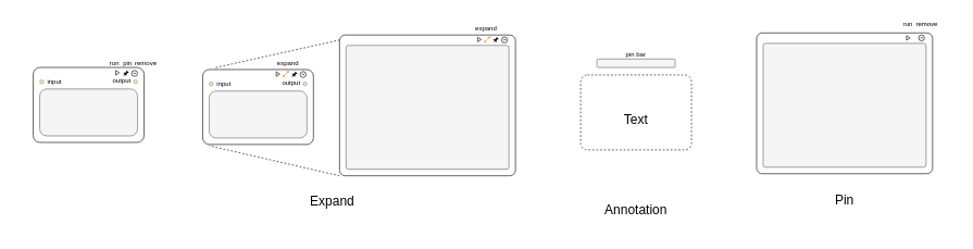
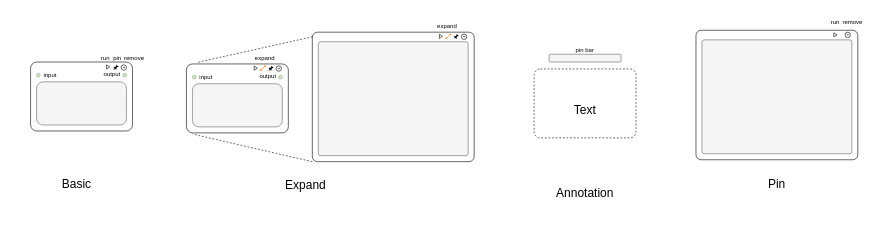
  <mxCell id="0" />
  <mxCell id="1" parent="0" />
  <mxCell id="2" value="" style="rounded=0;whiteSpace=wrap;html=1;fontSize=16;strokeColor=none;" vertex="1" parent="1"><mxGeometry y="20" width="1450" height="340" as="geometry" x="20" /></mxCell>
  <mxCell id="3" value="" style="rounded=1;whiteSpace=wrap;html=1;arcSize=9;dashed=1;" vertex="1" parent="1"><mxGeometry x="890" y="114.5" width="170" height="115" as="geometry" /></mxCell>
  <mxCell id="4" value="" style="rounded=1;whiteSpace=wrap;html=1;arcSize=9;" vertex="1" parent="1"><mxGeometry x="50" y="103" width="170" height="115" as="geometry" /></mxCell>
  <mxCell id="5" value="" style="rounded=1;whiteSpace=wrap;html=1;fillColor=#f5f5f5;fontColor=#333333;strokeColor=#666666;" vertex="1" parent="1"><mxGeometry x="60" y="136" width="150" height="72" as="geometry" /></mxCell>
+ <mxCell id="6" value="&lt;font style=&quot;font-size: 20px;&quot;&gt;Basic&lt;/font&gt;" style="text;html=1;strokeColor=none;fillColor=none;align=center;verticalAlign=middle;whiteSpace=wrap;rounded=0;" vertex="1" parent="1"><mxGeometry x="72" y="290" width="110" height="30" as="geometry" /></mxCell>
  <mxCell id="7" value="" style="ellipse;whiteSpace=wrap;html=1;aspect=fixed;fillColor=#d5e8d4;strokeColor=#82b366;" vertex="1" parent="1"><mxGeometry x="60" y="122" width="6" height="6" as="geometry" /></mxCell>
  <mxCell id="8" value="" style="ellipse;whiteSpace=wrap;html=1;aspect=fixed;fillColor=#d5e8d4;strokeColor=#82b366;" vertex="1" parent="1"><mxGeometry x="204" y="122" width="6" height="6" as="geometry" /></mxCell>
  <mxCell id="9" value="&lt;font style=&quot;font-size: 10px;&quot;&gt;input&lt;/font&gt;" style="text;html=1;strokeColor=none;fillColor=none;align=left;verticalAlign=middle;whiteSpace=wrap;rounded=0;" vertex="1" parent="1"><mxGeometry x="70" y="110" width="30" height="30" as="geometry" /></mxCell>
  <mxCell id="10" value="&lt;span style=&quot;font-size: 10px;&quot;&gt;output&lt;/span&gt;" style="text;html=1;strokeColor=none;fillColor=none;align=right;verticalAlign=middle;whiteSpace=wrap;rounded=0;" vertex="1" parent="1"><mxGeometry x="172" y="108" width="30" height="30" as="geometry" /></mxCell>
  <mxCell id="11" value="" style="rounded=1;whiteSpace=wrap;html=1;arcSize=9;" vertex="1" parent="1"><mxGeometry x="310" y="106.17" width="170" height="115" as="geometry" /></mxCell>
  <mxCell id="12" value="" style="rounded=1;whiteSpace=wrap;html=1;fillColor=#f5f5f5;fontColor=#333333;strokeColor=#666666;" vertex="1" parent="1"><mxGeometry x="320" y="139.17" width="150" height="72" as="geometry" /></mxCell>
  <mxCell id="13" value="" style="ellipse;whiteSpace=wrap;html=1;aspect=fixed;fillColor=#d5e8d4;strokeColor=#82b366;" vertex="1" parent="1"><mxGeometry x="320" y="125.17" width="6" height="6" as="geometry" /></mxCell>
  <mxCell id="14" value="" style="ellipse;whiteSpace=wrap;html=1;aspect=fixed;fillColor=#d5e8d4;strokeColor=#82b366;" vertex="1" parent="1"><mxGeometry x="464" y="125.17" width="6" height="6" as="geometry" /></mxCell>
  <mxCell id="15" value="&lt;font style=&quot;font-size: 10px;&quot;&gt;input&lt;/font&gt;" style="text;html=1;strokeColor=none;fillColor=none;align=left;verticalAlign=middle;whiteSpace=wrap;rounded=0;" vertex="1" parent="1"><mxGeometry x="330" y="113.17" width="30" height="30" as="geometry" /></mxCell>
  <mxCell id="16" style="edgeStyle=none;html=1;exitX=0.75;exitY=0;exitDx=0;exitDy=0;fontSize=10;startSize=1;endSize=1;" edge="1" parent="1" source="17"><mxGeometry relative="1" as="geometry"><mxPoint x="454.5" y="111.087" as="targetPoint" /></mxGeometry></mxCell>
  <mxCell id="17" value="&lt;span style=&quot;font-size: 10px;&quot;&gt;output&lt;/span&gt;" style="text;html=1;strokeColor=none;fillColor=none;align=right;verticalAlign=middle;whiteSpace=wrap;rounded=0;" vertex="1" parent="1"><mxGeometry x="432" y="111.17" width="30" height="30" as="geometry" /></mxCell>
  <mxCell id="18" value="" style="rounded=1;whiteSpace=wrap;html=1;arcSize=4;" vertex="1" parent="1"><mxGeometry x="520" y="53.17" width="270" height="216" as="geometry" /></mxCell>
  <mxCell id="19" value="" style="rounded=1;whiteSpace=wrap;html=1;fillColor=#f5f5f5;fontColor=#333333;strokeColor=#666666;arcSize=2;" vertex="1" parent="1"><mxGeometry x="530" y="69.17" width="250" height="190" as="geometry" /></mxCell>
  <mxCell id="20" value="" style="triangle;whiteSpace=wrap;html=1;fontSize=10;" vertex="1" parent="1"><mxGeometry x="176.75" y="107.67" width="5.25" height="7" as="geometry" /></mxCell>
  <mxCell id="21" value="" style="sketch=0;pointerEvents=1;shadow=0;dashed=0;html=1;strokeColor=none;fillColor=#000000;labelPosition=center;verticalLabelPosition=bottom;verticalAlign=top;outlineConnect=0;align=center;shape=mxgraph.office.concepts.pin;fontSize=10;rotation=45;" vertex="1" parent="1"><mxGeometry x="188.41" y="107.67" width="6" height="10.25" as="geometry" /></mxCell>
  <mxCell id="22" value="" style="group" vertex="1" connectable="0" parent="1"><mxGeometry x="201" y="107.67" width="9" height="9" as="geometry" /></mxCell>
  <mxCell id="23" value="" style="ellipse;whiteSpace=wrap;html=1;aspect=fixed;fontSize=10;fillColor=none;" vertex="1" parent="22"><mxGeometry width="9" height="9" as="geometry" /></mxCell>
  <mxCell id="24" value="" style="endArrow=none;html=1;fontSize=10;startSize=1;endSize=1;" edge="1" parent="22"><mxGeometry width="50" height="50" relative="1" as="geometry"><mxPoint x="2.739" y="4.277" as="sourcePoint" /><mxPoint x="6.652" y="4.304" as="targetPoint" /></mxGeometry></mxCell>
  <mxCell id="25" value="" style="group" vertex="1" connectable="0" parent="1"><mxGeometry x="423" y="108.17" width="45.62" height="12.04" as="geometry" /></mxCell>
  <mxCell id="26" value="" style="triangle;whiteSpace=wrap;html=1;fontSize=10;" vertex="1" parent="25"><mxGeometry y="1.5" width="5.25" height="7" as="geometry" /></mxCell>
  <mxCell id="27" value="" style="endArrow=classic;startArrow=classic;html=1;fontSize=10;endSize=1;startSize=1;strokeColor=#FF8000;" edge="1" parent="25"><mxGeometry width="50" height="50" relative="1" as="geometry"><mxPoint x="9.62" y="10" as="sourcePoint" /><mxPoint x="19.62" as="targetPoint" /></mxGeometry></mxCell>
  <mxCell id="28" value="" style="sketch=0;pointerEvents=1;shadow=0;dashed=0;html=1;strokeColor=none;fillColor=#000000;labelPosition=center;verticalLabelPosition=bottom;verticalAlign=top;outlineConnect=0;align=center;shape=mxgraph.office.concepts.pin;fontSize=10;rotation=45;" vertex="1" parent="25"><mxGeometry x="24.03" y="1.17" width="6" height="10.25" as="geometry" /></mxCell>
  <mxCell id="29" value="" style="group" vertex="1" connectable="0" parent="25"><mxGeometry x="36.62" y="1.17" width="9" height="9" as="geometry" /></mxCell>
  <mxCell id="30" value="" style="ellipse;whiteSpace=wrap;html=1;aspect=fixed;fontSize=10;fillColor=none;" vertex="1" parent="29"><mxGeometry width="9" height="9" as="geometry" /></mxCell>
  <mxCell id="31" value="" style="endArrow=none;html=1;fontSize=10;startSize=1;endSize=1;" edge="1" parent="29"><mxGeometry width="50" height="50" relative="1" as="geometry"><mxPoint x="2.739" y="4.277" as="sourcePoint" /><mxPoint x="6.652" y="4.304" as="targetPoint" /></mxGeometry></mxCell>
  <mxCell id="32" value="&lt;font style=&quot;font-size: 20px;&quot;&gt;Expand&lt;/font&gt;" style="text;html=1;strokeColor=none;fillColor=none;align=center;verticalAlign=middle;whiteSpace=wrap;rounded=0;" vertex="1" parent="1"><mxGeometry x="454" y="293.17" width="110" height="30" as="geometry" /></mxCell>
  <mxCell id="33" value="" style="group" vertex="1" connectable="0" parent="1"><mxGeometry x="732" y="55.17" width="45.62" height="12.04" as="geometry" /></mxCell>
  <mxCell id="34" value="" style="triangle;whiteSpace=wrap;html=1;fontSize=10;" vertex="1" parent="33"><mxGeometry y="1.5" width="5.25" height="7" as="geometry" /></mxCell>
  <mxCell id="35" value="" style="endArrow=classic;startArrow=classic;html=1;fontSize=10;endSize=1;startSize=1;strokeColor=#FF8000;" edge="1" parent="33"><mxGeometry width="50" height="50" relative="1" as="geometry"><mxPoint x="9.62" y="10" as="sourcePoint" /><mxPoint x="19.62" as="targetPoint" /></mxGeometry></mxCell>
  <mxCell id="36" value="" style="sketch=0;pointerEvents=1;shadow=0;dashed=0;html=1;strokeColor=none;fillColor=#000000;labelPosition=center;verticalLabelPosition=bottom;verticalAlign=top;outlineConnect=0;align=center;shape=mxgraph.office.concepts.pin;fontSize=10;rotation=45;" vertex="1" parent="33"><mxGeometry x="24.03" y="1.17" width="6" height="10.25" as="geometry" /></mxCell>
  <mxCell id="37" value="" style="group" vertex="1" connectable="0" parent="33"><mxGeometry x="36.62" y="1.17" width="9" height="9" as="geometry" /></mxCell>
  <mxCell id="38" value="" style="ellipse;whiteSpace=wrap;html=1;aspect=fixed;fontSize=10;fillColor=none;" vertex="1" parent="37"><mxGeometry width="9" height="9" as="geometry" /></mxCell>
  <mxCell id="39" value="" style="endArrow=none;html=1;fontSize=10;startSize=1;endSize=1;" edge="1" parent="37"><mxGeometry width="50" height="50" relative="1" as="geometry"><mxPoint x="2.739" y="4.277" as="sourcePoint" /><mxPoint x="6.652" y="4.304" as="targetPoint" /></mxGeometry></mxCell>
  <mxCell id="40" value="" style="endArrow=none;dashed=1;html=1;strokeColor=#000000;fontSize=10;startSize=1;endSize=1;entryX=0.003;entryY=0.035;entryDx=0;entryDy=0;entryPerimeter=0;" edge="1" parent="1" target="18"><mxGeometry width="50" height="50" relative="1" as="geometry"><mxPoint x="330" y="103.17" as="sourcePoint" /><mxPoint x="380" y="53.17" as="targetPoint" /></mxGeometry></mxCell>
  <mxCell id="41" value="" style="endArrow=none;dashed=1;html=1;strokeColor=#000000;fontSize=10;startSize=1;endSize=1;entryX=0.059;entryY=1.017;entryDx=0;entryDy=0;exitX=0;exitY=1;exitDx=0;exitDy=0;entryPerimeter=0;" edge="1" parent="1" source="18" target="11"><mxGeometry width="50" height="50" relative="1" as="geometry"><mxPoint x="620" y="273.17" as="sourcePoint" /><mxPoint x="360" y="303.17" as="targetPoint" /></mxGeometry></mxCell>
  <mxCell id="42" value="&lt;font style=&quot;font-size: 20px;&quot;&gt;Text&lt;/font&gt;" style="text;html=1;strokeColor=none;fillColor=none;align=center;verticalAlign=middle;whiteSpace=wrap;rounded=0;fontSize=10;" vertex="1" parent="1"><mxGeometry x="945" y="167" width="60" height="30" as="geometry" /></mxCell>
  <mxCell id="43" value="&lt;font style=&quot;font-size: 20px;&quot;&gt;Annotation&lt;/font&gt;" style="text;html=1;strokeColor=none;fillColor=none;align=center;verticalAlign=middle;whiteSpace=wrap;rounded=0;" vertex="1" parent="1"><mxGeometry x="920" y="305" width="110" height="30" as="geometry" /></mxCell>
  <mxCell id="44" value="" style="rounded=1;whiteSpace=wrap;html=1;arcSize=4;" vertex="1" parent="1"><mxGeometry x="1160" y="50" width="270" height="216" as="geometry" /></mxCell>
  <mxCell id="45" value="" style="rounded=1;whiteSpace=wrap;html=1;fillColor=#f5f5f5;fontColor=#333333;strokeColor=#666666;arcSize=2;" vertex="1" parent="1"><mxGeometry x="1170" y="66" width="250" height="190" as="geometry" /></mxCell>
  <mxCell id="46" value="" style="triangle;whiteSpace=wrap;html=1;fontSize=10;" vertex="1" parent="1"><mxGeometry x="1390" y="54.17" width="5.25" height="7" as="geometry" /></mxCell>
  <mxCell id="47" value="" style="group" vertex="1" connectable="0" parent="1"><mxGeometry x="1408.62" y="53.17" width="9" height="9" as="geometry" /></mxCell>
  <mxCell id="48" value="" style="ellipse;whiteSpace=wrap;html=1;aspect=fixed;fontSize=10;fillColor=none;" vertex="1" parent="47"><mxGeometry width="9" height="9" as="geometry" /></mxCell>
  <mxCell id="49" value="" style="endArrow=none;html=1;fontSize=10;startSize=1;endSize=1;" edge="1" parent="47"><mxGeometry width="50" height="50" relative="1" as="geometry"><mxPoint x="2.739" y="4.277" as="sourcePoint" /><mxPoint x="6.652" y="4.304" as="targetPoint" /></mxGeometry></mxCell>
  <mxCell id="50" value="&lt;font style=&quot;font-size: 20px;&quot;&gt;Pin&lt;/font&gt;" style="text;html=1;strokeColor=none;fillColor=none;align=center;verticalAlign=middle;whiteSpace=wrap;rounded=0;" vertex="1" parent="1"><mxGeometry x="1240" y="290" width="110" height="30" as="geometry" /></mxCell>
  <mxCell id="51" value="" style="rounded=1;whiteSpace=wrap;html=1;fontSize=16;fillColor=#f5f5f5;fontColor=#333333;strokeColor=#666666;" vertex="1" parent="1"><mxGeometry x="915" y="90" width="120" height="13" as="geometry" /></mxCell>
  <mxCell id="52" value="&lt;font style=&quot;font-size: 10px;&quot;&gt;run&lt;/font&gt;" style="text;html=1;strokeColor=none;fillColor=none;align=center;verticalAlign=middle;whiteSpace=wrap;rounded=0;fontSize=20;" vertex="1" parent="1"><mxGeometry x="162.41" y="80" width="26" height="23" as="geometry" /></mxCell>
  <mxCell id="53" value="&lt;font style=&quot;font-size: 10px;&quot;&gt;pin&lt;/font&gt;" style="text;html=1;strokeColor=none;fillColor=none;align=center;verticalAlign=middle;whiteSpace=wrap;rounded=0;fontSize=20;" vertex="1" parent="1"><mxGeometry x="182" y="80" width="26" height="23" as="geometry" /></mxCell>
  <mxCell id="54" value="&lt;font style=&quot;font-size: 10px;&quot;&gt;remove&lt;/font&gt;" style="text;html=1;strokeColor=none;fillColor=none;align=center;verticalAlign=middle;whiteSpace=wrap;rounded=0;fontSize=20;" vertex="1" parent="1"><mxGeometry x="210" y="80" width="26" height="23" as="geometry" /></mxCell>
  <mxCell id="55" value="&lt;font style=&quot;font-size: 10px;&quot;&gt;expand&lt;/font&gt;" style="text;html=1;strokeColor=none;fillColor=none;align=center;verticalAlign=middle;whiteSpace=wrap;rounded=0;fontSize=20;" vertex="1" parent="1"><mxGeometry x="428" y="80" width="26" height="23" as="geometry" /></mxCell>
  <mxCell id="56" value="&lt;font style=&quot;font-size: 10px;&quot;&gt;expand&lt;/font&gt;" style="text;html=1;strokeColor=none;fillColor=none;align=center;verticalAlign=middle;whiteSpace=wrap;rounded=0;fontSize=20;" vertex="1" parent="1"><mxGeometry x="732" y="27" width="26" height="23" as="geometry" /></mxCell>
  <mxCell id="57" value="&lt;font style=&quot;font-size: 10px;&quot;&gt;pin bar&lt;/font&gt;" style="text;html=1;strokeColor=none;fillColor=none;align=center;verticalAlign=middle;whiteSpace=wrap;rounded=0;fontSize=20;" vertex="1" parent="1"><mxGeometry x="945" y="66" width="60" height="23" as="geometry" /></mxCell>
  <mxCell id="58" value="&lt;font style=&quot;font-size: 10px;&quot;&gt;run&lt;/font&gt;" style="text;html=1;strokeColor=none;fillColor=none;align=center;verticalAlign=middle;whiteSpace=wrap;rounded=0;fontSize=20;" vertex="1" parent="1"><mxGeometry x="1380.25" y="20" width="24.75" height="23" as="geometry" /></mxCell>
  <mxCell id="59" value="&lt;font style=&quot;font-size: 10px;&quot;&gt;remove&lt;/font&gt;" style="text;html=1;strokeColor=none;fillColor=none;align=center;verticalAlign=middle;whiteSpace=wrap;rounded=0;fontSize=20;" vertex="1" parent="1"><mxGeometry x="1408.62" y="20" width="24.75" height="23" as="geometry" /></mxCell>
